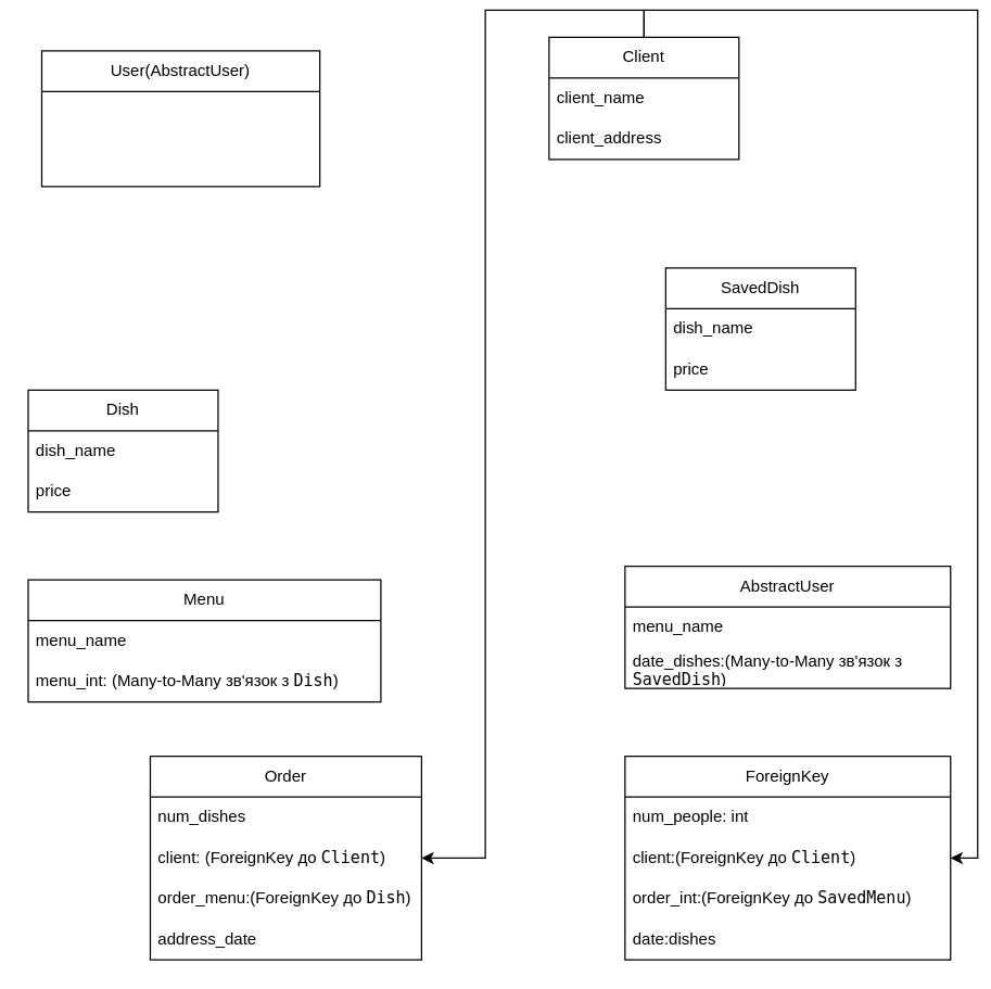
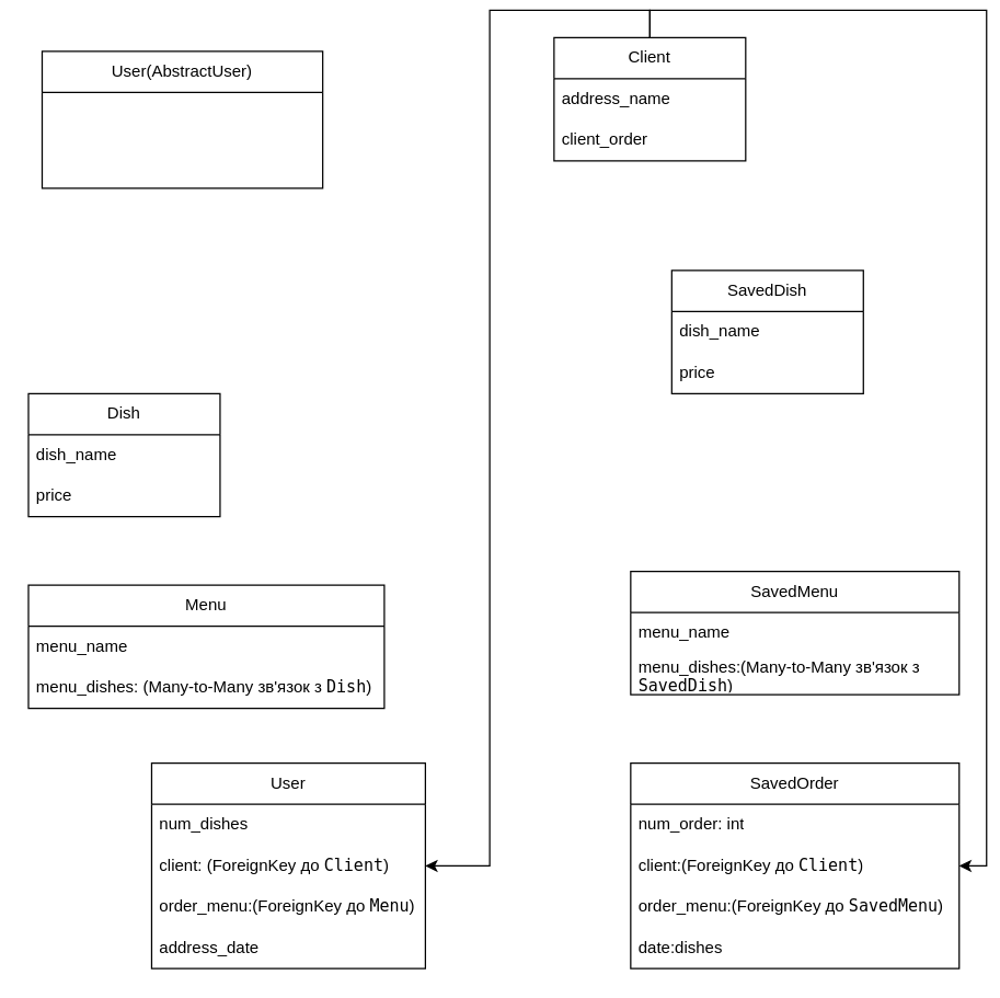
  <mxCell id="0" />
  <mxCell id="1" parent="0" />
  <mxCell id="2" value="Client" style="swimlane;fontStyle=0;childLayout=stackLayout;horizontal=1;startSize=30;horizontalStack=0;resizeParent=1;resizeParentMax=0;resizeLast=0;collapsible=1;marginBottom=0;whiteSpace=wrap;html=1;" vertex="1" parent="1"><mxGeometry x="404" y="20" width="140" height="90" as="geometry" /></mxCell>
- <mxCell id="3" value="client_name" style="text;strokeColor=none;fillColor=none;align=left;verticalAlign=middle;spacingLeft=4;spacingRight=4;overflow=hidden;points=[[0,0.5],[1,0.5]];portConstraint=eastwest;rotatable=0;whiteSpace=wrap;html=1;" vertex="1" parent="2"><mxGeometry y="30" width="140" height="30" as="geometry" /></mxCell>
- <mxCell id="4" value="client_address" style="text;strokeColor=none;fillColor=none;align=left;verticalAlign=middle;spacingLeft=4;spacingRight=4;overflow=hidden;points=[[0,0.5],[1,0.5]];portConstraint=eastwest;rotatable=0;whiteSpace=wrap;html=1;" vertex="1" parent="2"><mxGeometry y="60" width="140" height="30" as="geometry" /></mxCell>
+ <mxCell id="3" value="address_name" style="text;strokeColor=none;fillColor=none;align=left;verticalAlign=middle;spacingLeft=4;spacingRight=4;overflow=hidden;points=[[0,0.5],[1,0.5]];portConstraint=eastwest;rotatable=0;whiteSpace=wrap;html=1;" vertex="1" parent="2"><mxGeometry y="30" width="140" height="30" as="geometry" /></mxCell>
+ <mxCell id="4" value="client_order" style="text;strokeColor=none;fillColor=none;align=left;verticalAlign=middle;spacingLeft=4;spacingRight=4;overflow=hidden;points=[[0,0.5],[1,0.5]];portConstraint=eastwest;rotatable=0;whiteSpace=wrap;html=1;" vertex="1" parent="2"><mxGeometry y="60" width="140" height="30" as="geometry" /></mxCell>
  <mxCell id="5" value="User(AbstractUser)" style="swimlane;fontStyle=0;childLayout=stackLayout;horizontal=1;startSize=30;horizontalStack=0;resizeParent=1;resizeParentMax=0;resizeLast=0;collapsible=1;marginBottom=0;whiteSpace=wrap;html=1;" vertex="1" parent="1"><mxGeometry x="30" y="30" width="205" height="100" as="geometry" /></mxCell>
  <mxCell id="6" value="SavedDish" style="swimlane;fontStyle=0;childLayout=stackLayout;horizontal=1;startSize=30;horizontalStack=0;resizeParent=1;resizeParentMax=0;resizeLast=0;collapsible=1;marginBottom=0;whiteSpace=wrap;html=1;" vertex="1" parent="1"><mxGeometry x="490" y="190" width="140" height="90" as="geometry" /></mxCell>
  <mxCell id="7" value="dish_&lt;span style=&quot;background-color: initial;&quot;&gt;name&lt;/span&gt;" style="text;strokeColor=none;fillColor=none;align=left;verticalAlign=middle;spacingLeft=4;spacingRight=4;overflow=hidden;points=[[0,0.5],[1,0.5]];portConstraint=eastwest;rotatable=0;whiteSpace=wrap;html=1;" vertex="1" parent="6"><mxGeometry y="30" width="140" height="30" as="geometry" /></mxCell>
  <mxCell id="8" value="price" style="text;strokeColor=none;fillColor=none;align=left;verticalAlign=middle;spacingLeft=4;spacingRight=4;overflow=hidden;points=[[0,0.5],[1,0.5]];portConstraint=eastwest;rotatable=0;whiteSpace=wrap;html=1;" vertex="1" parent="6"><mxGeometry y="60" width="140" height="30" as="geometry" /></mxCell>
  <mxCell id="9" value="Dish" style="swimlane;fontStyle=0;childLayout=stackLayout;horizontal=1;startSize=30;horizontalStack=0;resizeParent=1;resizeParentMax=0;resizeLast=0;collapsible=1;marginBottom=0;whiteSpace=wrap;html=1;" vertex="1" parent="1"><mxGeometry x="20" y="280" width="140" height="90" as="geometry"><mxRectangle x="160" y="320" width="60" height="30" as="alternateBounds" /></mxGeometry></mxCell>
  <mxCell id="10" value="dish_name" style="text;strokeColor=none;fillColor=none;align=left;verticalAlign=middle;spacingLeft=4;spacingRight=4;overflow=hidden;points=[[0,0.5],[1,0.5]];portConstraint=eastwest;rotatable=0;whiteSpace=wrap;html=1;" vertex="1" parent="9"><mxGeometry y="30" width="140" height="30" as="geometry" /></mxCell>
  <mxCell id="11" value="price" style="text;strokeColor=none;fillColor=none;align=left;verticalAlign=middle;spacingLeft=4;spacingRight=4;overflow=hidden;points=[[0,0.5],[1,0.5]];portConstraint=eastwest;rotatable=0;whiteSpace=wrap;html=1;" vertex="1" parent="9"><mxGeometry y="60" width="140" height="30" as="geometry" /></mxCell>
  <mxCell id="12" value="Menu" style="swimlane;fontStyle=0;childLayout=stackLayout;horizontal=1;startSize=30;horizontalStack=0;resizeParent=1;resizeParentMax=0;resizeLast=0;collapsible=1;marginBottom=0;whiteSpace=wrap;html=1;" vertex="1" parent="1"><mxGeometry x="20" y="420" width="260" height="90" as="geometry" /></mxCell>
  <mxCell id="13" value="menu_name" style="text;strokeColor=none;fillColor=none;align=left;verticalAlign=middle;spacingLeft=4;spacingRight=4;overflow=hidden;points=[[0,0.5],[1,0.5]];portConstraint=eastwest;rotatable=0;whiteSpace=wrap;html=1;" vertex="1" parent="12"><mxGeometry y="30" width="260" height="30" as="geometry" /></mxCell>
- <mxCell id="14" value="menu_int: (Many-to-Many зв'язок з &lt;code&gt;Dish&lt;/code&gt;)" style="text;strokeColor=none;fillColor=none;align=left;verticalAlign=middle;spacingLeft=4;spacingRight=4;overflow=hidden;points=[[0,0.5],[1,0.5]];portConstraint=eastwest;rotatable=0;whiteSpace=wrap;html=1;" vertex="1" parent="12"><mxGeometry y="60" width="260" height="30" as="geometry" /></mxCell>
- <mxCell id="15" value="AbstractUser" style="swimlane;fontStyle=0;childLayout=stackLayout;horizontal=1;startSize=30;horizontalStack=0;resizeParent=1;resizeParentMax=0;resizeLast=0;collapsible=1;marginBottom=0;whiteSpace=wrap;html=1;" vertex="1" parent="1"><mxGeometry x="460" y="410" width="240" height="90" as="geometry" /></mxCell>
+ <mxCell id="14" value="menu_dishes: (Many-to-Many зв'язок з &lt;code&gt;Dish&lt;/code&gt;)" style="text;strokeColor=none;fillColor=none;align=left;verticalAlign=middle;spacingLeft=4;spacingRight=4;overflow=hidden;points=[[0,0.5],[1,0.5]];portConstraint=eastwest;rotatable=0;whiteSpace=wrap;html=1;" vertex="1" parent="12"><mxGeometry y="60" width="260" height="30" as="geometry" /></mxCell>
+ <mxCell id="15" value="SavedMenu" style="swimlane;fontStyle=0;childLayout=stackLayout;horizontal=1;startSize=30;horizontalStack=0;resizeParent=1;resizeParentMax=0;resizeLast=0;collapsible=1;marginBottom=0;whiteSpace=wrap;html=1;" vertex="1" parent="1"><mxGeometry x="460" y="410" width="240" height="90" as="geometry" /></mxCell>
  <mxCell id="16" value="menu_&lt;span style=&quot;background-color: initial;&quot;&gt;name&lt;/span&gt;" style="text;strokeColor=none;fillColor=none;align=left;verticalAlign=middle;spacingLeft=4;spacingRight=4;overflow=hidden;points=[[0,0.5],[1,0.5]];portConstraint=eastwest;rotatable=0;whiteSpace=wrap;html=1;" vertex="1" parent="15"><mxGeometry y="30" width="240" height="30" as="geometry" /></mxCell>
- <mxCell id="17" value="date_dishes:(Many-to-Many зв'язок з &lt;code&gt;SavedDish&lt;/code&gt;)" style="text;strokeColor=none;fillColor=none;align=left;verticalAlign=middle;spacingLeft=4;spacingRight=4;overflow=hidden;points=[[0,0.5],[1,0.5]];portConstraint=eastwest;rotatable=0;whiteSpace=wrap;html=1;" vertex="1" parent="15"><mxGeometry y="60" width="240" height="30" as="geometry" /></mxCell>
- <mxCell id="18" value="Order" style="swimlane;fontStyle=0;childLayout=stackLayout;horizontal=1;startSize=30;horizontalStack=0;resizeParent=1;resizeParentMax=0;resizeLast=0;collapsible=1;marginBottom=0;whiteSpace=wrap;html=1;" vertex="1" parent="1"><mxGeometry x="110" y="550" width="200" height="150" as="geometry" /></mxCell>
+ <mxCell id="17" value="menu_dishes:(Many-to-Many зв'язок з &lt;code&gt;SavedDish&lt;/code&gt;)" style="text;strokeColor=none;fillColor=none;align=left;verticalAlign=middle;spacingLeft=4;spacingRight=4;overflow=hidden;points=[[0,0.5],[1,0.5]];portConstraint=eastwest;rotatable=0;whiteSpace=wrap;html=1;" vertex="1" parent="15"><mxGeometry y="60" width="240" height="30" as="geometry" /></mxCell>
+ <mxCell id="18" value="User" style="swimlane;fontStyle=0;childLayout=stackLayout;horizontal=1;startSize=30;horizontalStack=0;resizeParent=1;resizeParentMax=0;resizeLast=0;collapsible=1;marginBottom=0;whiteSpace=wrap;html=1;" vertex="1" parent="1"><mxGeometry x="110" y="550" width="200" height="150" as="geometry" /></mxCell>
  <mxCell id="19" value="num_dishes" style="text;strokeColor=none;fillColor=none;align=left;verticalAlign=middle;spacingLeft=4;spacingRight=4;overflow=hidden;points=[[0,0.5],[1,0.5]];portConstraint=eastwest;rotatable=0;whiteSpace=wrap;html=1;" vertex="1" parent="18"><mxGeometry y="30" width="200" height="30" as="geometry" /></mxCell>
  <mxCell id="20" value="&lt;div style=&quot;text-align: center;&quot;&gt;&lt;span style=&quot;background-color: initial;&quot;&gt;client: (ForeignKey до &lt;/span&gt;&lt;code style=&quot;background-color: initial;&quot;&gt;Client&lt;/code&gt;&lt;span style=&quot;background-color: initial;&quot;&gt;)&lt;/span&gt;&lt;/div&gt;" style="text;strokeColor=none;fillColor=none;align=left;verticalAlign=middle;spacingLeft=4;spacingRight=4;overflow=hidden;points=[[0,0.5],[1,0.5]];portConstraint=eastwest;rotatable=0;whiteSpace=wrap;html=1;" vertex="1" parent="18"><mxGeometry y="60" width="200" height="30" as="geometry" /></mxCell>
- <mxCell id="21" value="order_menu:(ForeignKey до &lt;code&gt;Dish&lt;/code&gt;)" style="text;strokeColor=none;fillColor=none;align=left;verticalAlign=middle;spacingLeft=4;spacingRight=4;overflow=hidden;points=[[0,0.5],[1,0.5]];portConstraint=eastwest;rotatable=0;whiteSpace=wrap;html=1;" vertex="1" parent="18"><mxGeometry y="90" width="200" height="30" as="geometry" /></mxCell>
+ <mxCell id="21" value="order_menu:(ForeignKey до &lt;code&gt;Menu&lt;/code&gt;)" style="text;strokeColor=none;fillColor=none;align=left;verticalAlign=middle;spacingLeft=4;spacingRight=4;overflow=hidden;points=[[0,0.5],[1,0.5]];portConstraint=eastwest;rotatable=0;whiteSpace=wrap;html=1;" vertex="1" parent="18"><mxGeometry y="90" width="200" height="30" as="geometry" /></mxCell>
  <mxCell id="22" value="address_date" style="text;strokeColor=none;fillColor=none;align=left;verticalAlign=middle;spacingLeft=4;spacingRight=4;overflow=hidden;points=[[0,0.5],[1,0.5]];portConstraint=eastwest;rotatable=0;whiteSpace=wrap;html=1;" vertex="1" parent="18"><mxGeometry y="120" width="200" height="30" as="geometry" /></mxCell>
- <mxCell id="23" value="ForeignKey" style="swimlane;fontStyle=0;childLayout=stackLayout;horizontal=1;startSize=30;horizontalStack=0;resizeParent=1;resizeParentMax=0;resizeLast=0;collapsible=1;marginBottom=0;whiteSpace=wrap;html=1;movable=1;resizable=1;rotatable=1;deletable=1;editable=1;locked=0;connectable=1;" vertex="1" parent="1"><mxGeometry x="460" y="550" width="240" height="150" as="geometry" /></mxCell>
- <mxCell id="24" value="num_people: int" style="text;strokeColor=none;fillColor=none;align=left;verticalAlign=middle;spacingLeft=4;spacingRight=4;overflow=hidden;points=[[0,0.5],[1,0.5]];portConstraint=eastwest;rotatable=0;whiteSpace=wrap;html=1;" vertex="1" parent="23"><mxGeometry y="30" width="240" height="30" as="geometry" /></mxCell>
+ <mxCell id="23" value="SavedOrder" style="swimlane;fontStyle=0;childLayout=stackLayout;horizontal=1;startSize=30;horizontalStack=0;resizeParent=1;resizeParentMax=0;resizeLast=0;collapsible=1;marginBottom=0;whiteSpace=wrap;html=1;movable=1;resizable=1;rotatable=1;deletable=1;editable=1;locked=0;connectable=1;" vertex="1" parent="1"><mxGeometry x="460" y="550" width="240" height="150" as="geometry" /></mxCell>
+ <mxCell id="24" value="num_order: int" style="text;strokeColor=none;fillColor=none;align=left;verticalAlign=middle;spacingLeft=4;spacingRight=4;overflow=hidden;points=[[0,0.5],[1,0.5]];portConstraint=eastwest;rotatable=0;whiteSpace=wrap;html=1;" vertex="1" parent="23"><mxGeometry y="30" width="240" height="30" as="geometry" /></mxCell>
  <mxCell id="25" value="client:(ForeignKey до &lt;code&gt;Client&lt;/code&gt;)" style="text;strokeColor=none;fillColor=none;align=left;verticalAlign=middle;spacingLeft=4;spacingRight=4;overflow=hidden;points=[[0,0.5],[1,0.5]];portConstraint=eastwest;rotatable=0;whiteSpace=wrap;html=1;" vertex="1" parent="23"><mxGeometry y="60" width="240" height="30" as="geometry" /></mxCell>
- <mxCell id="26" value="order_int:(ForeignKey до &lt;code&gt;SavedMenu&lt;/code&gt;)" style="text;strokeColor=none;fillColor=none;align=left;verticalAlign=middle;spacingLeft=4;spacingRight=4;overflow=hidden;points=[[0,0.5],[1,0.5]];portConstraint=eastwest;rotatable=0;whiteSpace=wrap;html=1;" vertex="1" parent="23"><mxGeometry y="90" width="240" height="30" as="geometry" /></mxCell>
+ <mxCell id="26" value="order_menu:(ForeignKey до &lt;code&gt;SavedMenu&lt;/code&gt;)" style="text;strokeColor=none;fillColor=none;align=left;verticalAlign=middle;spacingLeft=4;spacingRight=4;overflow=hidden;points=[[0,0.5],[1,0.5]];portConstraint=eastwest;rotatable=0;whiteSpace=wrap;html=1;" vertex="1" parent="23"><mxGeometry y="90" width="240" height="30" as="geometry" /></mxCell>
  <mxCell id="27" value="date:dishes" style="text;strokeColor=none;fillColor=none;align=left;verticalAlign=middle;spacingLeft=4;spacingRight=4;overflow=hidden;points=[[0,0.5],[1,0.5]];portConstraint=eastwest;rotatable=0;whiteSpace=wrap;html=1;" vertex="1" parent="23"><mxGeometry y="120" width="240" height="30" as="geometry" /></mxCell>
  <mxCell id="28" style="edgeStyle=orthogonalEdgeStyle;rounded=0;orthogonalLoop=1;jettySize=auto;html=1;exitX=1;exitY=0.5;exitDx=0;exitDy=0;entryX=0.5;entryY=0;entryDx=0;entryDy=0;startArrow=classic;startFill=1;endArrow=none;endFill=0;" edge="1" parent="1" source="20" target="2"><mxGeometry relative="1" as="geometry" /></mxCell>
  <mxCell id="29" style="edgeStyle=orthogonalEdgeStyle;rounded=0;orthogonalLoop=1;jettySize=auto;html=1;exitX=1;exitY=0.5;exitDx=0;exitDy=0;entryX=0.5;entryY=0;entryDx=0;entryDy=0;startArrow=classic;startFill=1;endArrow=none;endFill=0;" edge="1" parent="1" source="25" target="2"><mxGeometry relative="1" as="geometry" /></mxCell>
